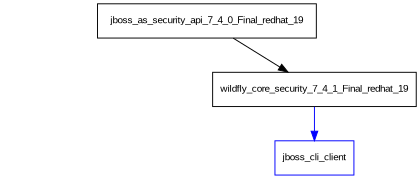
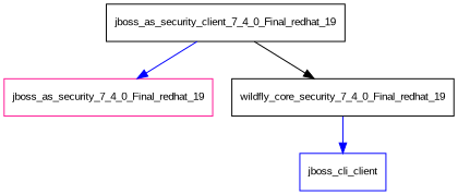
  digraph {
    fontname="Liberation Sans"
    node [color=black fontname="Liberation Sans" fontsize=10.0 shape=box]
    edge [color=blue fontname="Liberation Sans"]
-   jboss_as_security_api_7_4_0_Final_redhat_19
-   wildfly_core_security_7_4_0_Final_redhat_19 [label=wildfly_core_security_7_4_1_Final_redhat_19]
+   jboss_as_security_7_4_0_Final_redhat_19 [color=deeppink]
+   jboss_as_security_api_7_4_0_Final_redhat_19 [label=jboss_as_security_client_7_4_0_Final_redhat_19]
+   wildfly_core_security_7_4_0_Final_redhat_19
    jboss_cli_client [color=blue]
+   jboss_as_security_api_7_4_0_Final_redhat_19 -> jboss_as_security_7_4_0_Final_redhat_19
    jboss_as_security_api_7_4_0_Final_redhat_19 -> wildfly_core_security_7_4_0_Final_redhat_19 [color=black]
    wildfly_core_security_7_4_0_Final_redhat_19 -> jboss_cli_client
  }
